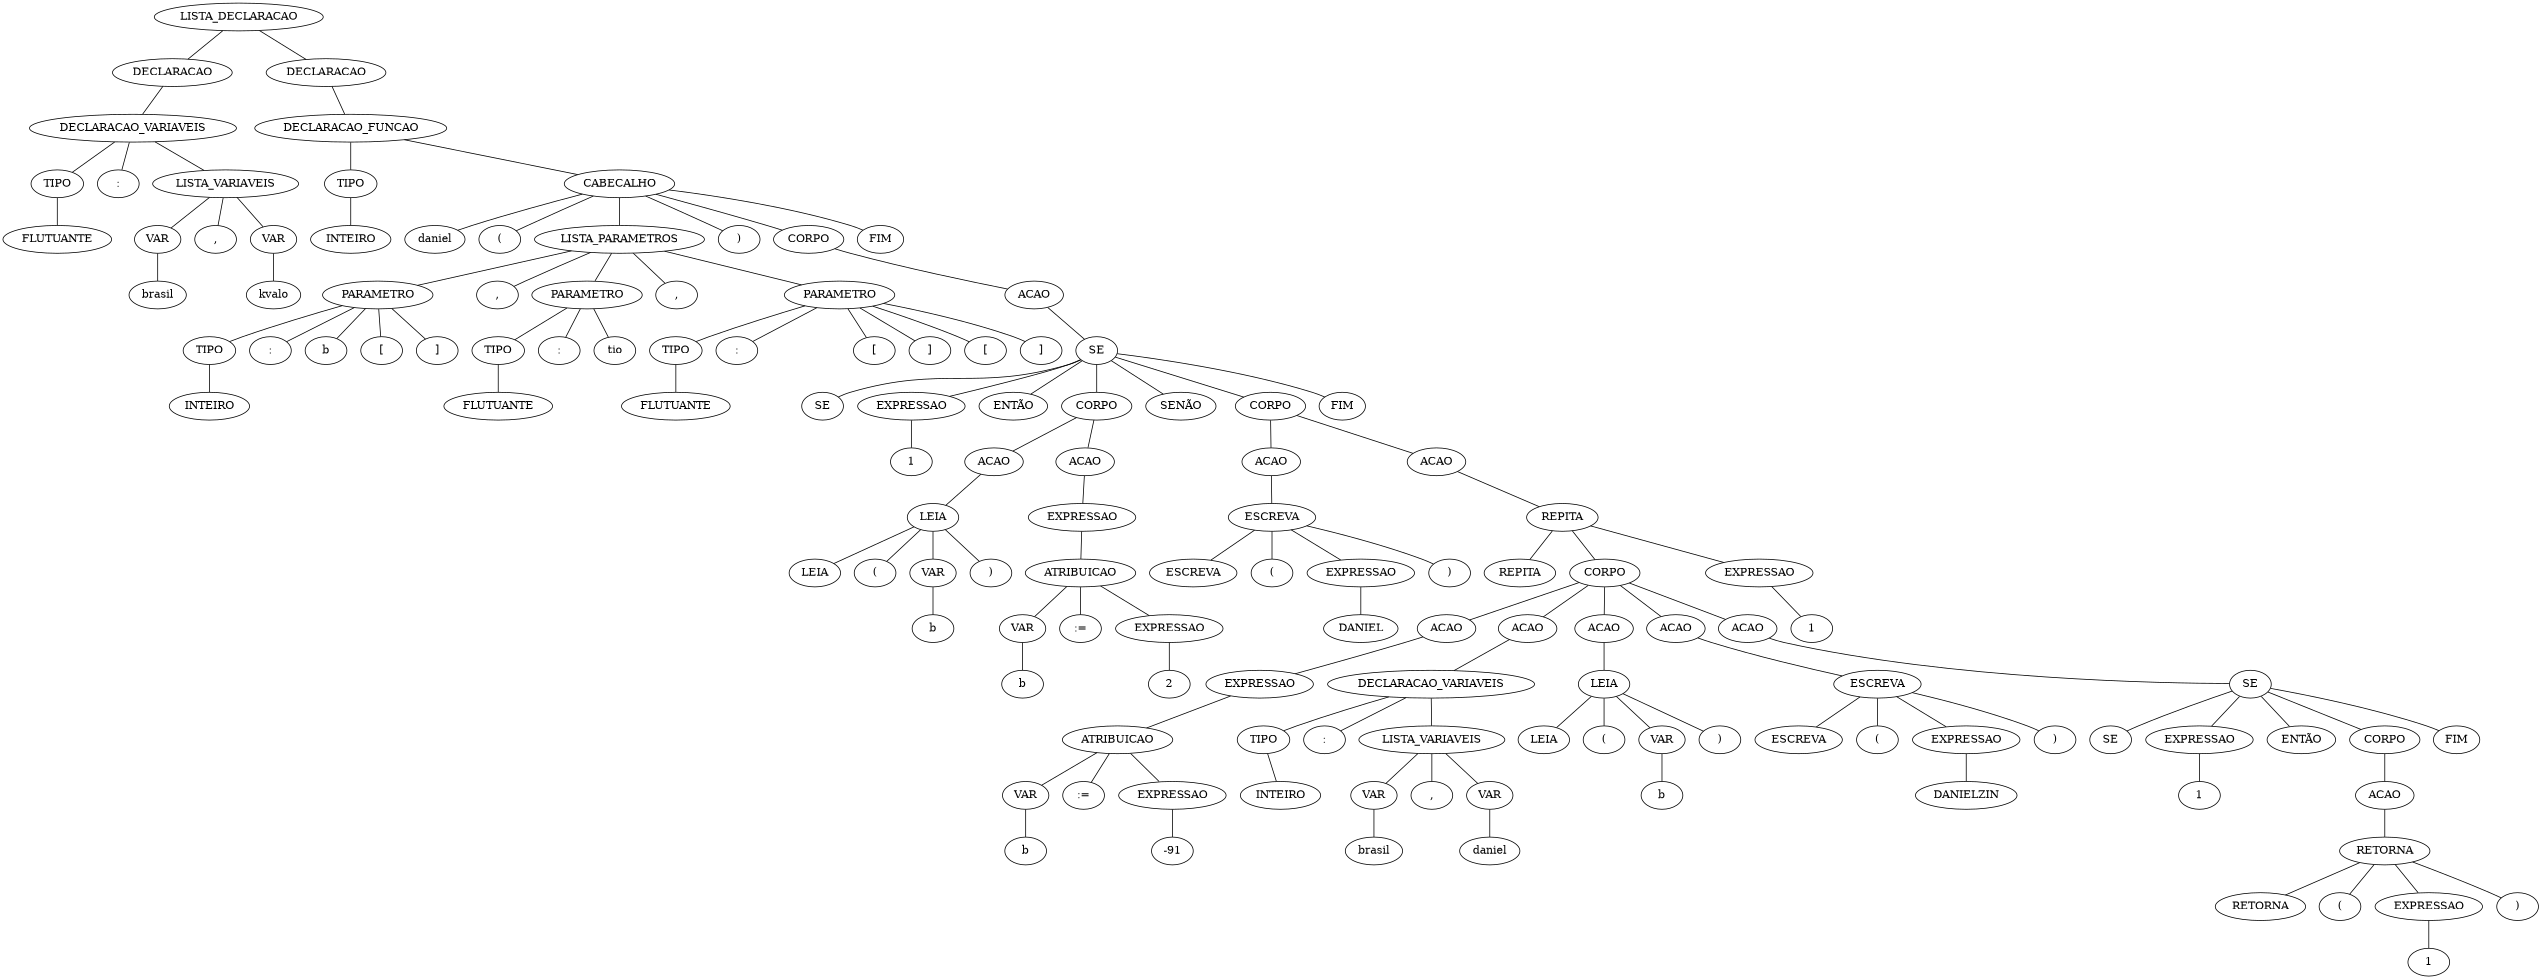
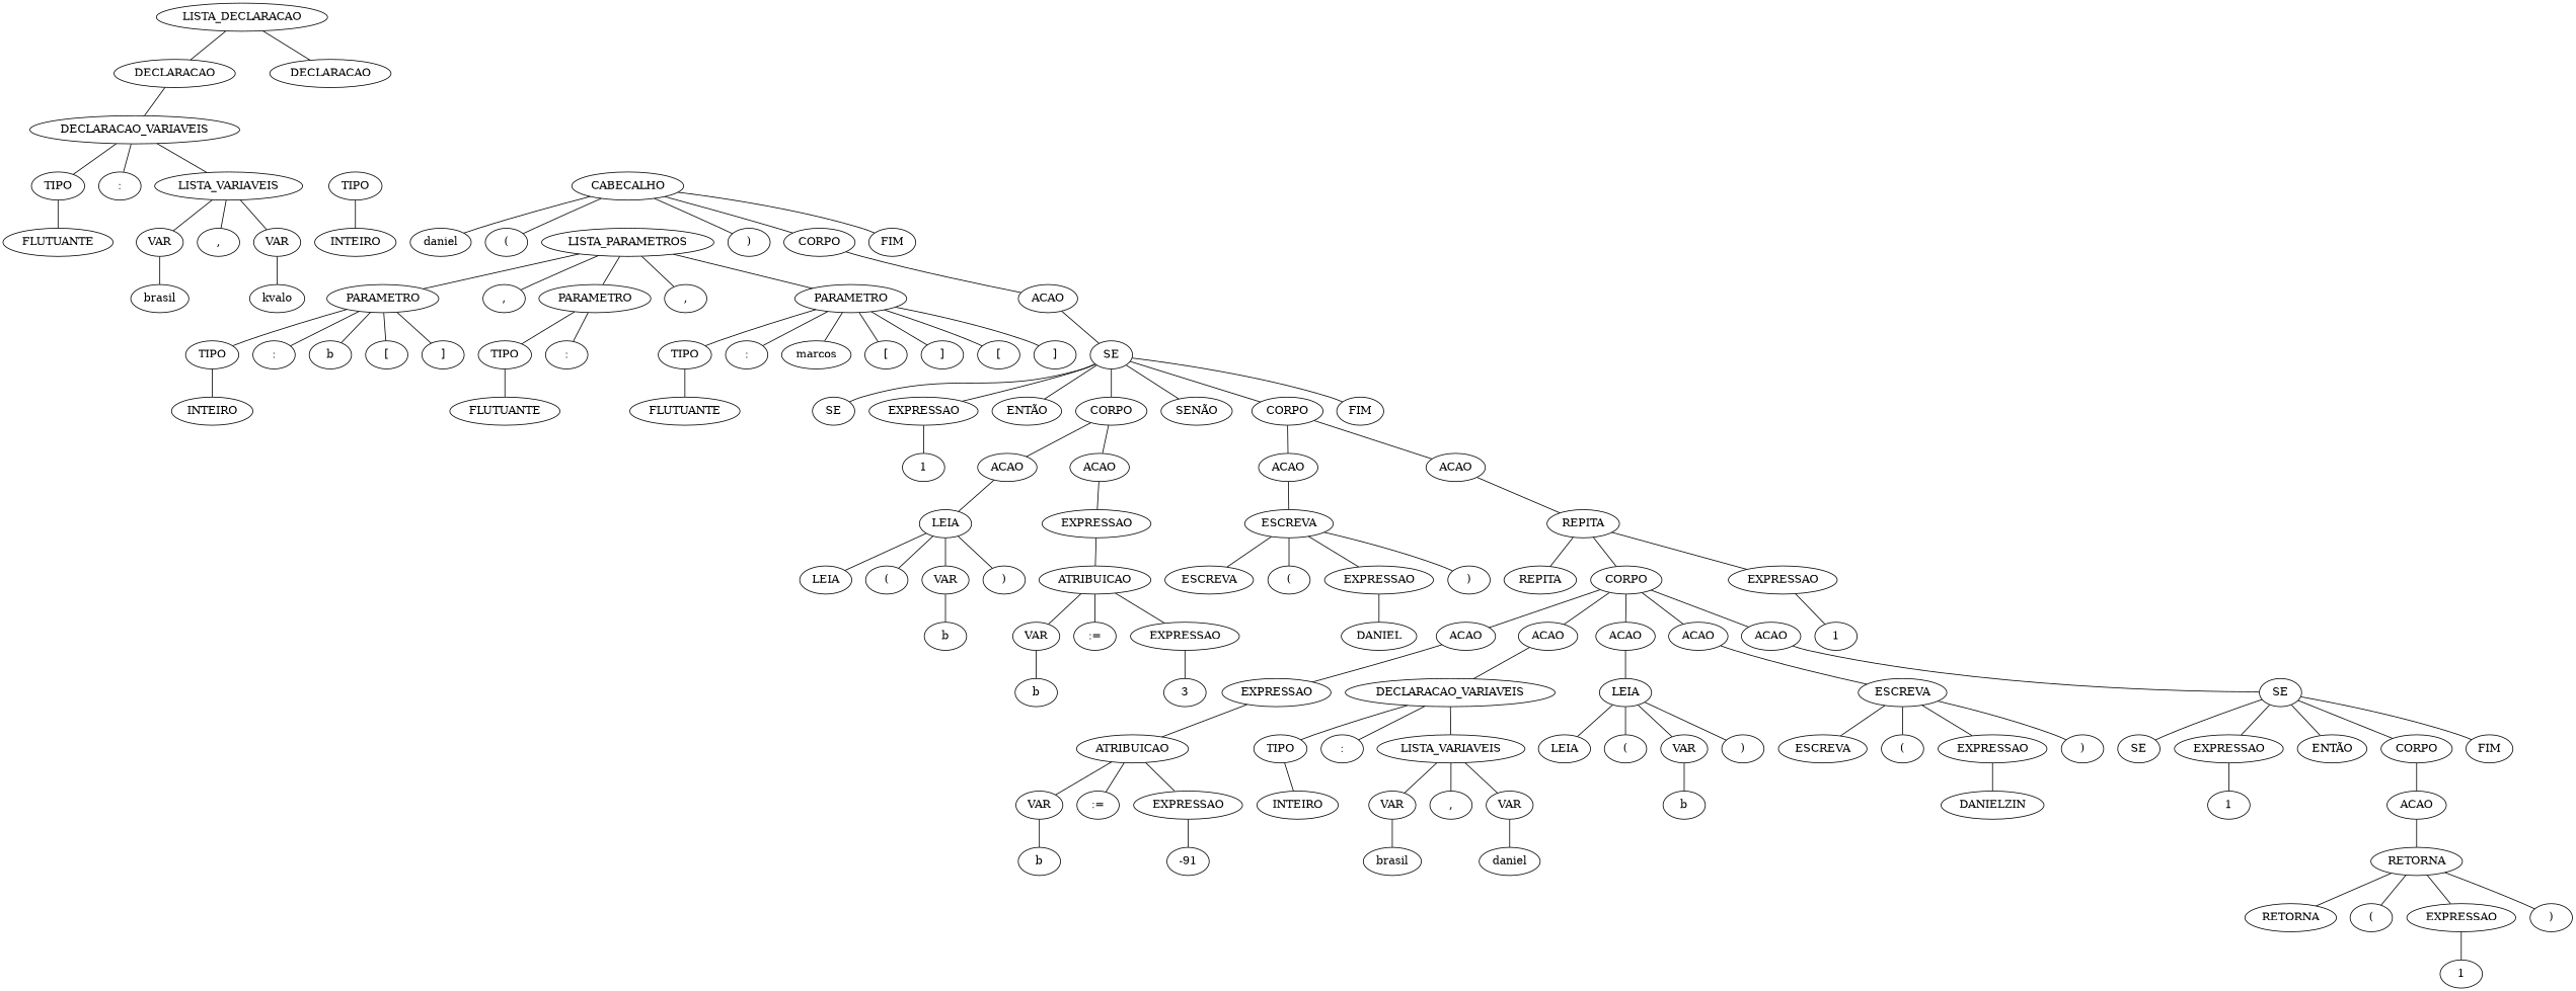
  strict graph {
    n1 [label=LISTA_DECLARACAO]
    n2 [label=DECLARACAO]
    n3 [label=DECLARACAO]
    n4 [label=DECLARACAO_VARIAVEIS]
-   n5 [label=DECLARACAO_FUNCAO]
    n6 [label=TIPO]
    n7 [label=":"]
    n8 [label=LISTA_VARIAVEIS]
    n9 [label=TIPO]
    n10 [label=CABECALHO]
    n11 [label=FLUTUANTE]
    n12 [label=VAR]
    n13 [label=","]
    n14 [label=VAR]
    n15 [label=brasil]
    n16 [label=kvalo]
    n17 [label=INTEIRO]
    n18 [label=daniel]
    n19 [label="("]
    n20 [label=LISTA_PARAMETROS]
    n21 [label=")"]
    n22 [label=CORPO]
    n23 [label=FIM]
    n24 [label=PARAMETRO]
    n25 [label=","]
    n26 [label=PARAMETRO]
    n27 [label=","]
    n28 [label=PARAMETRO]
    n29 [label=ACAO]
    n30 [label=TIPO]
    n31 [label=":"]
    n32 [label=b]
    n33 [label="["]
    n34 [label="]"]
    n35 [label=TIPO]
    n36 [label=":"]
-   n37 [label=tio]
    n38 [label=TIPO]
    n39 [label=":"]
+   n40 [label=marcos]
    n41 [label="["]
    n42 [label="]"]
    n43 [label="["]
    n44 [label="]"]
    n45 [label=SE]
    n46 [label=INTEIRO]
    n47 [label=FLUTUANTE]
    n48 [label=FLUTUANTE]
    n49 [label=SE]
    n50 [label=EXPRESSAO]
    n51 [label="ENTÃO"]
    n52 [label=CORPO]
    n53 [label="SENÃO"]
    n54 [label=CORPO]
    n55 [label=FIM]
    n56 [label=1]
    n57 [label=ACAO]
    n58 [label=ACAO]
    n59 [label=ACAO]
    n60 [label=ACAO]
    n61 [label=LEIA]
    n62 [label=EXPRESSAO]
    n63 [label=ESCREVA]
    n64 [label=REPITA]
    n65 [label=LEIA]
    n66 [label="("]
    n67 [label=VAR]
    n68 [label=")"]
    n69 [label=ATRIBUICAO]
    n70 [label=b]
    n71 [label=VAR]
    n72 [label=":="]
    n73 [label=EXPRESSAO]
    n74 [label=b]
-   n75 [label=2]
+   n75 [label=3]
    n76 [label=ESCREVA]
    n77 [label="("]
    n78 [label=EXPRESSAO]
    n79 [label=")"]
    n80 [label=REPITA]
    n81 [label=CORPO]
    n82 [label=EXPRESSAO]
    n83 [label=DANIEL]
    n84 [label=ACAO]
    n85 [label=ACAO]
    n86 [label=ACAO]
    n87 [label=ACAO]
    n88 [label=ACAO]
    n89 [label=1]
    n90 [label=EXPRESSAO]
    n91 [label=DECLARACAO_VARIAVEIS]
    n92 [label=LEIA]
    n93 [label=ESCREVA]
    n94 [label=SE]
    n95 [label=ATRIBUICAO]
    n96 [label=TIPO]
    n97 [label=":"]
    n98 [label=LISTA_VARIAVEIS]
    n99 [label=LEIA]
    n100 [label="("]
    n101 [label=VAR]
    n102 [label=")"]
    n103 [label=ESCREVA]
    n104 [label="("]
    n105 [label=EXPRESSAO]
    n106 [label=")"]
    n107 [label=SE]
    n108 [label=EXPRESSAO]
    n109 [label="ENTÃO"]
    n110 [label=CORPO]
    n111 [label=FIM]
    n112 [label=VAR]
    n113 [label=":="]
    n114 [label=EXPRESSAO]
    n115 [label=b]
    n116 [label=-91]
    n117 [label=INTEIRO]
    n118 [label=VAR]
    n119 [label=","]
    n120 [label=VAR]
    n121 [label=brasil]
    n122 [label=daniel]
    n123 [label=b]
    n124 [label=DANIELZIN]
    n125 [label=1]
    n126 [label=ACAO]
    n127 [label=RETORNA]
    n128 [label=RETORNA]
    n129 [label="("]
    n130 [label=EXPRESSAO]
    n131 [label=")"]
    n132 [label=1]
    n1 -- n2
    n1 -- n3
    n2 -- n4
-   n3 -- n5
    n4 -- n6
    n4 -- n7
    n4 -- n8
-   n5 -- n9
-   n5 -- n10
    n6 -- n11
    n8 -- n12
    n8 -- n13
    n8 -- n14
    n9 -- n17
    n10 -- n18
    n10 -- n19
-   n10 -- n20
    n10 -- n21
    n10 -- n22
    n10 -- n23
    n12 -- n15
    n14 -- n16
    n20 -- n24
    n20 -- n25
    n20 -- n26
    n20 -- n27
    n20 -- n28
    n22 -- n29
    n24 -- n30
    n24 -- n31
    n24 -- n32
    n24 -- n33
    n24 -- n34
    n26 -- n35
    n26 -- n36
-   n26 -- n37
    n28 -- n38
    n28 -- n39
+   n28 -- n40
    n28 -- n41
    n28 -- n42
    n28 -- n43
    n28 -- n44
    n29 -- n45
    n30 -- n46
    n35 -- n47
    n38 -- n48
    n45 -- n49
    n45 -- n50
    n45 -- n51
    n45 -- n52
    n45 -- n53
    n45 -- n54
    n45 -- n55
    n50 -- n56
    n52 -- n57
    n52 -- n58
    n54 -- n59
    n54 -- n60
    n57 -- n61
    n58 -- n62
    n59 -- n63
    n60 -- n64
    n61 -- n65
    n61 -- n66
    n61 -- n67
    n61 -- n68
    n62 -- n69
    n63 -- n76
    n63 -- n77
    n63 -- n78
    n63 -- n79
    n64 -- n80
    n64 -- n81
    n64 -- n82
    n67 -- n70
    n69 -- n71
    n69 -- n72
    n69 -- n73
    n71 -- n74
    n73 -- n75
    n78 -- n83
    n81 -- n84
    n81 -- n85
    n81 -- n86
    n81 -- n87
    n81 -- n88
    n82 -- n89
    n84 -- n90
    n85 -- n91
    n86 -- n92
    n87 -- n93
    n88 -- n94
    n90 -- n95
    n91 -- n96
    n91 -- n97
    n91 -- n98
    n92 -- n99
    n92 -- n100
    n92 -- n101
    n92 -- n102
    n93 -- n103
    n93 -- n104
    n93 -- n105
    n93 -- n106
    n94 -- n107
    n94 -- n108
    n94 -- n109
    n94 -- n110
    n94 -- n111
    n95 -- n112
    n95 -- n113
    n95 -- n114
    n96 -- n117
    n98 -- n118
    n98 -- n119
    n98 -- n120
    n101 -- n123
    n105 -- n124
    n108 -- n125
    n110 -- n126
    n112 -- n115
    n114 -- n116
    n118 -- n121
    n120 -- n122
    n126 -- n127
    n127 -- n128
    n127 -- n129
    n127 -- n130
    n127 -- n131
    n130 -- n132
  }
